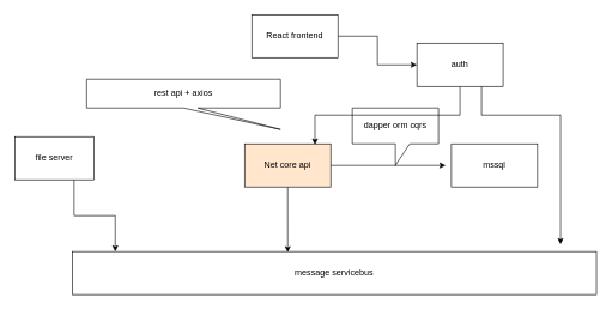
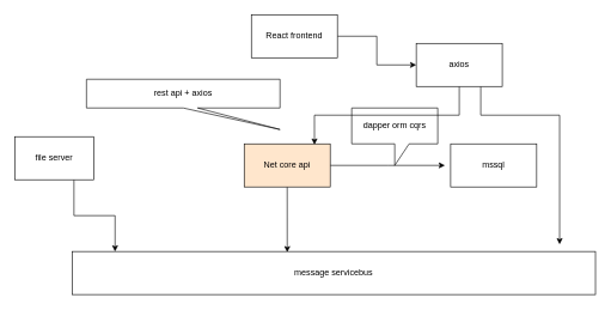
  <mxCell id="0" />
  <mxCell id="1" parent="0" />
  <mxCell id="2" style="edgeStyle=orthogonalEdgeStyle;rounded=0;orthogonalLoop=1;jettySize=auto;html=1;" edge="1" parent="1" source="3" target="13"><mxGeometry relative="1" as="geometry" /></mxCell>
  <mxCell id="3" value="React frontend" style="rounded=0;whiteSpace=wrap;html=1;" parent="1" vertex="1"><mxGeometry x="350" y="20" width="120" height="60" as="geometry" /></mxCell>
  <mxCell id="4" style="edgeStyle=orthogonalEdgeStyle;rounded=0;orthogonalLoop=1;jettySize=auto;html=1;exitX=1;exitY=0.5;exitDx=0;exitDy=0;" parent="1" source="6" edge="1"><mxGeometry relative="1" as="geometry"><mxPoint x="620" y="230" as="targetPoint" /><Array as="points"><mxPoint x="540" y="230" /><mxPoint x="540" y="230" /></Array></mxGeometry></mxCell>
  <mxCell id="5" style="edgeStyle=orthogonalEdgeStyle;rounded=0;orthogonalLoop=1;jettySize=auto;html=1;exitX=0.5;exitY=1;exitDx=0;exitDy=0;entryX=0.411;entryY=0.017;entryDx=0;entryDy=0;entryPerimeter=0;" edge="1" parent="1" source="6" target="10"><mxGeometry relative="1" as="geometry" /></mxCell>
  <mxCell id="6" value="Net core api" style="rounded=0;whiteSpace=wrap;html=1;fillColor=#ffe6cc;" parent="1" vertex="1"><mxGeometry x="340" y="200" width="120" height="60" as="geometry" /></mxCell>
  <mxCell id="7" value="mssql" style="rounded=0;whiteSpace=wrap;html=1;" parent="1" vertex="1"><mxGeometry x="628" y="200" width="120" height="60" as="geometry" /></mxCell>
  <mxCell id="8" value="dapper orm cqrs" style="shape=callout;whiteSpace=wrap;html=1;perimeter=calloutPerimeter;" parent="1" vertex="1"><mxGeometry x="490" y="150" width="120" height="80" as="geometry" /></mxCell>
  <mxCell id="9" value="rest api + axios" style="shape=callout;whiteSpace=wrap;html=1;perimeter=calloutPerimeter;position2=1;" parent="1" vertex="1"><mxGeometry x="120" y="110" width="270" height="70" as="geometry" /></mxCell>
  <mxCell id="10" value="message servicebus" style="rounded=0;whiteSpace=wrap;html=1;" vertex="1" parent="1"><mxGeometry x="100" y="350" width="730" height="60" as="geometry" /></mxCell>
  <mxCell id="11" style="edgeStyle=orthogonalEdgeStyle;rounded=0;orthogonalLoop=1;jettySize=auto;html=1;exitX=0.5;exitY=1;exitDx=0;exitDy=0;entryX=0.817;entryY=0.017;entryDx=0;entryDy=0;entryPerimeter=0;" edge="1" parent="1" source="13" target="6"><mxGeometry relative="1" as="geometry" /></mxCell>
  <mxCell id="12" style="edgeStyle=orthogonalEdgeStyle;rounded=0;orthogonalLoop=1;jettySize=auto;html=1;exitX=0.75;exitY=1;exitDx=0;exitDy=0;" edge="1" parent="1" source="13"><mxGeometry relative="1" as="geometry"><mxPoint x="780" y="340" as="targetPoint" /><Array as="points"><mxPoint x="670" y="160" /><mxPoint x="780" y="160" /></Array></mxGeometry></mxCell>
- <mxCell id="13" value="auth" style="rounded=0;whiteSpace=wrap;html=1;" vertex="1" parent="1"><mxGeometry x="580" y="60" width="120" height="60" as="geometry" /></mxCell>
+ <mxCell id="13" value="axios" style="rounded=0;whiteSpace=wrap;html=1;" vertex="1" parent="1"><mxGeometry x="580" y="60" width="120" height="60" as="geometry" /></mxCell>
  <mxCell id="14" style="edgeStyle=orthogonalEdgeStyle;rounded=0;orthogonalLoop=1;jettySize=auto;html=1;exitX=0.75;exitY=1;exitDx=0;exitDy=0;entryX=0.082;entryY=0;entryDx=0;entryDy=0;entryPerimeter=0;" edge="1" parent="1" source="15" target="10"><mxGeometry relative="1" as="geometry" /></mxCell>
  <mxCell id="15" value="file server" style="rounded=0;whiteSpace=wrap;html=1;" vertex="1" parent="1"><mxGeometry x="20" y="190" width="110" height="60" as="geometry" /></mxCell>
